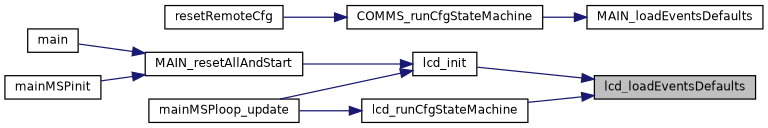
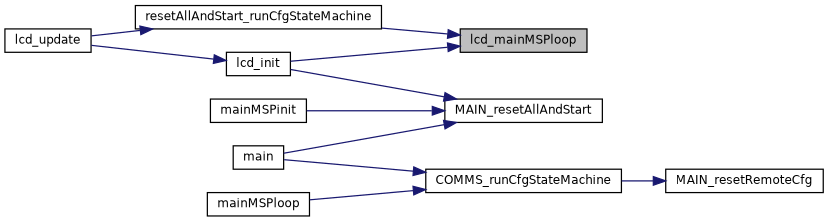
  digraph {
    rankdir=RL
    node [color=black fillcolor=white fontname=Helvetica fontsize=10 shape=record style=filled]
    edge [color=midnightblue dir=back fontname=Helvetica fontsize=10 labelfontname=Helvetica labelfontsize=10 style=solid]
-   n1 [fillcolor=grey75 fontcolor=black height=0.2 label=lcd_loadEventsDefaults width=0.4]
+   n1 [fillcolor=grey75 fontcolor=black height=0.2 label=lcd_mainMSPloop width=0.4]
    n2 [height=0.2 label=lcd_init width=0.4]
-   n3 [height=0.2 label=lcd_runCfgStateMachine width=0.4]
+   n3 [height=0.2 label=resetAllAndStart_runCfgStateMachine width=0.4]
    n4 [height=0.2 label=MAIN_resetAllAndStart width=0.4]
-   n5 [height=0.2 label=mainMSPloop_update width=0.4]
+   n5 [height=0.2 label=lcd_update width=0.4]
    n6 [height=0.2 label=main width=0.4]
    n7 [height=0.2 label=mainMSPinit width=0.4]
-   n8 [height=0.2 label=MAIN_loadEventsDefaults width=0.4]
+   n8 [height=0.2 label=MAIN_resetRemoteCfg width=0.4]
    n9 [height=0.2 label=COMMS_runCfgStateMachine width=0.4]
-   n10 [height=0.2 label=resetRemoteCfg width=0.4]
+   n10 [height=0.2 label=mainMSPloop width=0.4]
    n1 -> n2
    n1 -> n3
-   n2 -> n4
+   n4 -> n2
    n2 -> n5
    n3 -> n5
    n4 -> n6
    n4 -> n7
    n8 -> n9
+   n9 -> n6
    n9 -> n10
  }
